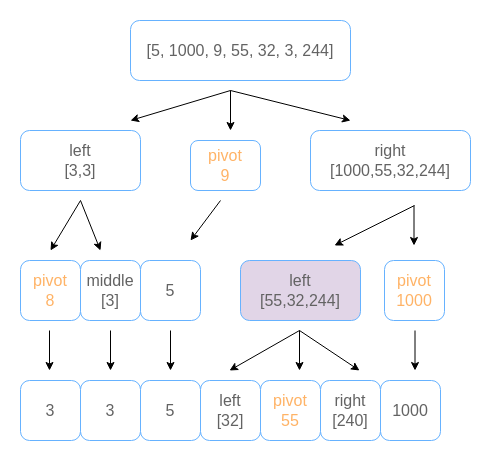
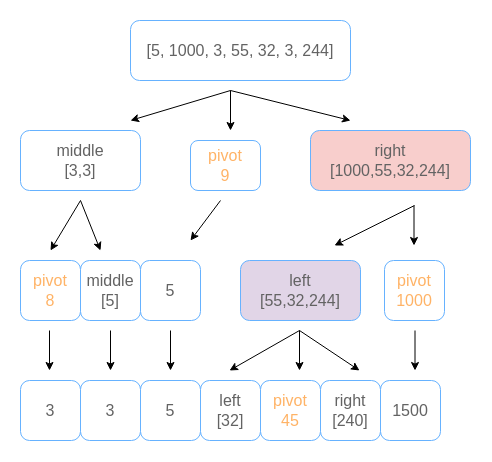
  <mxCell id="0" />
  <mxCell id="1" parent="0" />
- <mxCell id="2" value="[&lt;span class=&quot;mi&quot; style=&quot;font-size: 16px; box-sizing: border-box;&quot;&gt;5&lt;/span&gt;&lt;span class=&quot;p&quot; style=&quot;font-size: 16px; box-sizing: border-box;&quot;&gt;,&amp;nbsp;&lt;/span&gt;&lt;span class=&quot;mi&quot; style=&quot;font-size: 16px; box-sizing: border-box;&quot;&gt;1000&lt;/span&gt;&lt;span class=&quot;p&quot; style=&quot;font-size: 16px; box-sizing: border-box;&quot;&gt;,&amp;nbsp;&lt;/span&gt;&lt;span class=&quot;mi&quot; style=&quot;font-size: 16px; box-sizing: border-box;&quot;&gt;9&lt;/span&gt;&lt;span class=&quot;p&quot; style=&quot;font-size: 16px; box-sizing: border-box;&quot;&gt;,&amp;nbsp;&lt;/span&gt;&lt;span class=&quot;mi&quot; style=&quot;font-size: 16px; box-sizing: border-box;&quot;&gt;55&lt;/span&gt;&lt;span class=&quot;p&quot; style=&quot;font-size: 16px; box-sizing: border-box;&quot;&gt;,&amp;nbsp;&lt;/span&gt;&lt;span class=&quot;mi&quot; style=&quot;font-size: 16px; box-sizing: border-box;&quot;&gt;32&lt;/span&gt;&lt;span class=&quot;p&quot; style=&quot;font-size: 16px; box-sizing: border-box;&quot;&gt;,&amp;nbsp;&lt;/span&gt;&lt;span class=&quot;mi&quot; style=&quot;font-size: 16px; box-sizing: border-box;&quot;&gt;3&lt;/span&gt;&lt;span class=&quot;p&quot; style=&quot;font-size: 16px; box-sizing: border-box;&quot;&gt;,&amp;nbsp;&lt;/span&gt;&lt;span class=&quot;mi&quot; style=&quot;font-size: 16px; box-sizing: border-box;&quot;&gt;244]&lt;/span&gt;" style="rounded=1;whiteSpace=wrap;html=1;strokeWidth=1;strokeColor=#66B2FF;fontSize=16;fontColor=#636363;" vertex="1" parent="1"><mxGeometry x="130" y="20" width="220" height="60" as="geometry" /></mxCell>
+ <mxCell id="2" value="[&lt;span class=&quot;mi&quot; style=&quot;font-size: 16px; box-sizing: border-box;&quot;&gt;5&lt;/span&gt;&lt;span class=&quot;p&quot; style=&quot;font-size: 16px; box-sizing: border-box;&quot;&gt;,&amp;nbsp;&lt;/span&gt;&lt;span class=&quot;mi&quot; style=&quot;font-size: 16px; box-sizing: border-box;&quot;&gt;1000&lt;/span&gt;&lt;span class=&quot;p&quot; style=&quot;font-size: 16px; box-sizing: border-box;&quot;&gt;,&amp;nbsp;&lt;/span&gt;&lt;span class=&quot;mi&quot; style=&quot;font-size: 16px; box-sizing: border-box;&quot;&gt;3&lt;/span&gt;&lt;span class=&quot;p&quot; style=&quot;font-size: 16px; box-sizing: border-box;&quot;&gt;,&amp;nbsp;&lt;/span&gt;&lt;span class=&quot;mi&quot; style=&quot;font-size: 16px; box-sizing: border-box;&quot;&gt;55&lt;/span&gt;&lt;span class=&quot;p&quot; style=&quot;font-size: 16px; box-sizing: border-box;&quot;&gt;,&amp;nbsp;&lt;/span&gt;&lt;span class=&quot;mi&quot; style=&quot;font-size: 16px; box-sizing: border-box;&quot;&gt;32&lt;/span&gt;&lt;span class=&quot;p&quot; style=&quot;font-size: 16px; box-sizing: border-box;&quot;&gt;,&amp;nbsp;&lt;/span&gt;&lt;span class=&quot;mi&quot; style=&quot;font-size: 16px; box-sizing: border-box;&quot;&gt;3&lt;/span&gt;&lt;span class=&quot;p&quot; style=&quot;font-size: 16px; box-sizing: border-box;&quot;&gt;,&amp;nbsp;&lt;/span&gt;&lt;span class=&quot;mi&quot; style=&quot;font-size: 16px; box-sizing: border-box;&quot;&gt;244]&lt;/span&gt;" style="rounded=1;whiteSpace=wrap;html=1;strokeWidth=1;strokeColor=#66B2FF;fontSize=16;fontColor=#636363;" vertex="1" parent="1"><mxGeometry x="130" y="20" width="220" height="60" as="geometry" /></mxCell>
  <mxCell id="3" value="" style="endArrow=classic;html=1;fontSize=16;fontColor=#636363;" edge="1" parent="1"><mxGeometry width="50" height="50" relative="1" as="geometry"><mxPoint x="230" y="90" as="sourcePoint" /><mxPoint x="130" y="120" as="targetPoint" /></mxGeometry></mxCell>
  <mxCell id="4" value="" style="endArrow=classic;html=1;fontSize=16;fontColor=#636363;" edge="1" parent="1"><mxGeometry width="50" height="50" relative="1" as="geometry"><mxPoint x="230" y="90" as="sourcePoint" /><mxPoint x="230" y="130" as="targetPoint" /></mxGeometry></mxCell>
  <mxCell id="5" value="" style="endArrow=classic;html=1;fontSize=16;fontColor=#636363;" edge="1" parent="1"><mxGeometry width="50" height="50" relative="1" as="geometry"><mxPoint x="230" y="90" as="sourcePoint" /><mxPoint x="350" y="120" as="targetPoint" /></mxGeometry></mxCell>
  <mxCell id="6" value="&lt;font color=&quot;#ffb366&quot;&gt;pivot&lt;br&gt;9&lt;/font&gt;" style="rounded=1;whiteSpace=wrap;html=1;strokeColor=#66B2FF;strokeWidth=1;fontSize=16;fontColor=#636363;" vertex="1" parent="1"><mxGeometry x="190" y="140" width="70" height="50" as="geometry" /></mxCell>
- <mxCell id="7" value="left&lt;br&gt;[3,3]" style="rounded=1;whiteSpace=wrap;html=1;strokeColor=#66B2FF;strokeWidth=1;fontSize=16;fontColor=#636363;" vertex="1" parent="1"><mxGeometry x="20" y="130" width="120" height="60" as="geometry" /></mxCell>
- <mxCell id="8" value="right&lt;br&gt;[1000,55,32,244]" style="rounded=1;whiteSpace=wrap;html=1;strokeColor=#66B2FF;strokeWidth=1;fontSize=16;fontColor=#636363;" vertex="1" parent="1"><mxGeometry x="310" y="130" width="160" height="60" as="geometry" /></mxCell>
+ <mxCell id="7" value="middle&lt;br&gt;[3,3]" style="rounded=1;whiteSpace=wrap;html=1;strokeColor=#66B2FF;strokeWidth=1;fontSize=16;fontColor=#636363;" vertex="1" parent="1"><mxGeometry x="20" y="130" width="120" height="60" as="geometry" /></mxCell>
+ <mxCell id="8" value="right&lt;br&gt;[1000,55,32,244]" style="rounded=1;whiteSpace=wrap;html=1;strokeColor=#66B2FF;strokeWidth=1;fontSize=16;fontColor=#636363;fillColor=#f8cecc;" vertex="1" parent="1"><mxGeometry x="310" y="130" width="160" height="60" as="geometry" /></mxCell>
  <mxCell id="9" value="" style="endArrow=classic;html=1;fontSize=16;fontColor=#636363;" edge="1" parent="1"><mxGeometry width="50" height="50" relative="1" as="geometry"><mxPoint x="80" y="200" as="sourcePoint" /><mxPoint x="50" y="250" as="targetPoint" /></mxGeometry></mxCell>
  <mxCell id="10" value="&lt;font color=&quot;#ffb366&quot;&gt;pivot&lt;br&gt;8&lt;/font&gt;" style="rounded=1;whiteSpace=wrap;html=1;strokeColor=#66B2FF;strokeWidth=1;fontSize=16;fontColor=#636363;" vertex="1" parent="1"><mxGeometry x="20" y="260" width="60" height="60" as="geometry" /></mxCell>
- <mxCell id="11" value="middle&lt;br&gt;[3]" style="rounded=1;whiteSpace=wrap;html=1;strokeColor=#66B2FF;strokeWidth=1;fontSize=16;fontColor=#636363;" vertex="1" parent="1"><mxGeometry x="80" y="260" width="60" height="60" as="geometry" /></mxCell>
+ <mxCell id="11" value="middle&lt;br&gt;[5]" style="rounded=1;whiteSpace=wrap;html=1;strokeColor=#66B2FF;strokeWidth=1;fontSize=16;fontColor=#636363;" vertex="1" parent="1"><mxGeometry x="80" y="260" width="60" height="60" as="geometry" /></mxCell>
  <mxCell id="12" value="" style="endArrow=classic;html=1;fontSize=16;fontColor=#636363;" edge="1" parent="1"><mxGeometry width="50" height="50" relative="1" as="geometry"><mxPoint x="220" y="200" as="sourcePoint" /><mxPoint x="190" y="240" as="targetPoint" /></mxGeometry></mxCell>
  <mxCell id="13" value="5" style="rounded=1;whiteSpace=wrap;html=1;strokeColor=#66B2FF;strokeWidth=1;fontSize=16;fontColor=#636363;" vertex="1" parent="1"><mxGeometry x="140" y="260" width="60" height="60" as="geometry" /></mxCell>
  <mxCell id="14" value="" style="endArrow=classic;html=1;fontSize=16;fontColor=#636363;" edge="1" parent="1"><mxGeometry width="50" height="50" relative="1" as="geometry"><mxPoint x="413.5" y="205" as="sourcePoint" /><mxPoint x="413.5" y="245" as="targetPoint" /></mxGeometry></mxCell>
  <mxCell id="15" value="" style="endArrow=classic;html=1;fontSize=16;fontColor=#636363;" edge="1" parent="1"><mxGeometry width="50" height="50" relative="1" as="geometry"><mxPoint x="414" y="205" as="sourcePoint" /><mxPoint x="334" y="245" as="targetPoint" /></mxGeometry></mxCell>
  <mxCell id="16" value="left&lt;br&gt;[55,32,244]" style="rounded=1;whiteSpace=wrap;html=1;strokeColor=#66B2FF;strokeWidth=1;fontSize=16;fontColor=#636363;fillColor=#e1d5e7;" vertex="1" parent="1"><mxGeometry x="240" y="260" width="120" height="60" as="geometry" /></mxCell>
  <mxCell id="17" value="&lt;font color=&quot;#ffb366&quot;&gt;pivot&lt;br&gt;1000&lt;/font&gt;" style="rounded=1;whiteSpace=wrap;html=1;strokeColor=#66B2FF;strokeWidth=1;fontSize=16;fontColor=#636363;" vertex="1" parent="1"><mxGeometry x="384" y="260" width="60" height="60" as="geometry" /></mxCell>
  <mxCell id="18" value="" style="endArrow=classic;html=1;fontSize=16;fontColor=#636363;" edge="1" parent="1"><mxGeometry width="50" height="50" relative="1" as="geometry"><mxPoint x="299" y="330" as="sourcePoint" /><mxPoint x="299" y="370" as="targetPoint" /></mxGeometry></mxCell>
- <mxCell id="19" value="&lt;font color=&quot;#ffb366&quot;&gt;pivot&lt;br&gt;55&lt;/font&gt;" style="rounded=1;whiteSpace=wrap;html=1;strokeColor=#66B2FF;strokeWidth=1;fontSize=16;fontColor=#636363;" vertex="1" parent="1"><mxGeometry x="260" y="380" width="60" height="60" as="geometry" /></mxCell>
+ <mxCell id="19" value="&lt;font color=&quot;#ffb366&quot;&gt;pivot&lt;br&gt;45&lt;/font&gt;" style="rounded=1;whiteSpace=wrap;html=1;strokeColor=#66B2FF;strokeWidth=1;fontSize=16;fontColor=#636363;" vertex="1" parent="1"><mxGeometry x="260" y="380" width="60" height="60" as="geometry" /></mxCell>
  <mxCell id="20" value="left&lt;br&gt;[32]" style="rounded=1;whiteSpace=wrap;html=1;strokeColor=#66B2FF;strokeWidth=1;fontSize=16;fontColor=#636363;" vertex="1" parent="1"><mxGeometry x="200" y="380" width="60" height="60" as="geometry" /></mxCell>
  <mxCell id="21" value="" style="endArrow=classic;html=1;fontSize=16;fontColor=#636363;" edge="1" parent="1"><mxGeometry width="50" height="50" relative="1" as="geometry"><mxPoint x="299" y="330" as="sourcePoint" /><mxPoint x="229" y="370" as="targetPoint" /></mxGeometry></mxCell>
  <mxCell id="22" value="" style="endArrow=classic;html=1;fontSize=16;fontColor=#636363;" edge="1" parent="1"><mxGeometry width="50" height="50" relative="1" as="geometry"><mxPoint x="80" y="200" as="sourcePoint" /><mxPoint x="100" y="250" as="targetPoint" /></mxGeometry></mxCell>
  <mxCell id="23" value="" style="endArrow=classic;html=1;fontSize=16;fontColor=#636363;" edge="1" parent="1"><mxGeometry width="50" height="50" relative="1" as="geometry"><mxPoint x="299" y="330" as="sourcePoint" /><mxPoint x="359" y="370" as="targetPoint" /></mxGeometry></mxCell>
  <mxCell id="24" value="right&lt;br&gt;[240]" style="rounded=1;whiteSpace=wrap;html=1;strokeColor=#66B2FF;strokeWidth=1;fontSize=16;fontColor=#636363;" vertex="1" parent="1"><mxGeometry x="320" y="380" width="60" height="60" as="geometry" /></mxCell>
  <mxCell id="25" value="" style="endArrow=classic;html=1;fontSize=16;fontColor=#636363;" edge="1" parent="1"><mxGeometry width="50" height="50" relative="1" as="geometry"><mxPoint x="414.5" y="330" as="sourcePoint" /><mxPoint x="414.5" y="370" as="targetPoint" /></mxGeometry></mxCell>
- <mxCell id="26" value="1000" style="rounded=1;whiteSpace=wrap;html=1;strokeColor=#66B2FF;strokeWidth=1;fontSize=16;fontColor=#636363;" vertex="1" parent="1"><mxGeometry x="380" y="380" width="60" height="60" as="geometry" /></mxCell>
+ <mxCell id="26" value="1500" style="rounded=1;whiteSpace=wrap;html=1;strokeColor=#66B2FF;strokeWidth=1;fontSize=16;fontColor=#636363;" vertex="1" parent="1"><mxGeometry x="380" y="380" width="60" height="60" as="geometry" /></mxCell>
  <mxCell id="27" value="&lt;font&gt;3&lt;/font&gt;" style="rounded=1;whiteSpace=wrap;html=1;strokeColor=#66B2FF;strokeWidth=1;fontSize=16;fontColor=#636363;" vertex="1" parent="1"><mxGeometry x="20" y="380" width="60" height="60" as="geometry" /></mxCell>
  <mxCell id="28" value="3" style="rounded=1;whiteSpace=wrap;html=1;strokeColor=#66B2FF;strokeWidth=1;fontSize=16;fontColor=#636363;" vertex="1" parent="1"><mxGeometry x="80" y="380" width="60" height="60" as="geometry" /></mxCell>
  <mxCell id="29" value="5" style="rounded=1;whiteSpace=wrap;html=1;strokeColor=#66B2FF;strokeWidth=1;fontSize=16;fontColor=#636363;" vertex="1" parent="1"><mxGeometry x="140" y="380" width="60" height="60" as="geometry" /></mxCell>
  <mxCell id="30" value="" style="endArrow=classic;html=1;fontSize=16;fontColor=#636363;" edge="1" parent="1"><mxGeometry width="50" height="50" relative="1" as="geometry"><mxPoint x="49" y="330" as="sourcePoint" /><mxPoint x="49" y="370" as="targetPoint" /></mxGeometry></mxCell>
  <mxCell id="31" value="" style="endArrow=classic;html=1;fontSize=16;fontColor=#636363;" edge="1" parent="1"><mxGeometry width="50" height="50" relative="1" as="geometry"><mxPoint x="110" y="330" as="sourcePoint" /><mxPoint x="110" y="370" as="targetPoint" /></mxGeometry></mxCell>
  <mxCell id="32" value="" style="endArrow=classic;html=1;fontSize=16;fontColor=#636363;" edge="1" parent="1"><mxGeometry width="50" height="50" relative="1" as="geometry"><mxPoint x="170" y="330" as="sourcePoint" /><mxPoint x="170" y="370" as="targetPoint" /></mxGeometry></mxCell>
